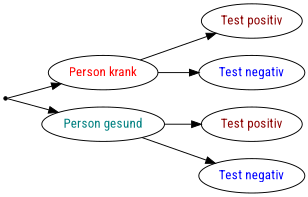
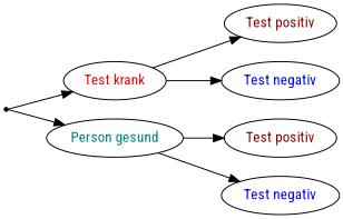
  digraph {
    rankdir=LR
    fontname="Roboto Condensed"
    node [shape=ellipse fontname="Roboto Condensed" fontcolor="#8b0000"]
    edge [fontname="Roboto Condensed"]
    1 [shape=point fontcolor=""]
-   n2 [fontcolor="#FF0000" label="Person krank"]
+   n2 [fontcolor="#FF0000" label="Test krank"]
    n3 [fontcolor="#008080" label="Person gesund"]
    n4 [label="Test positiv"]
    n5 [fontcolor="#0000ff" label="Test negativ"]
    n6 [label="Test positiv"]
    n7 [fontcolor="#0000ff" label="Test negativ"]
    1 -> n2
    1 -> n3
    n2 -> n4
    n2 -> n5
    n3 -> n6
    n3 -> n7
  }
